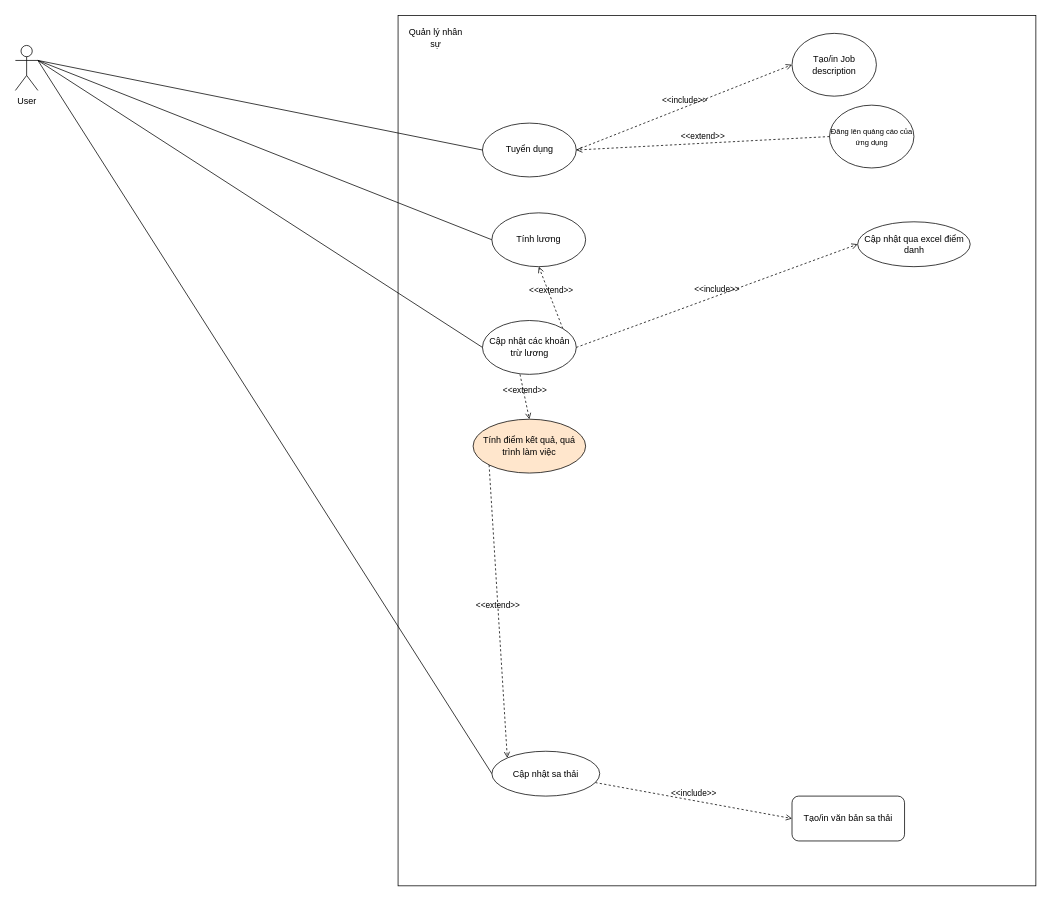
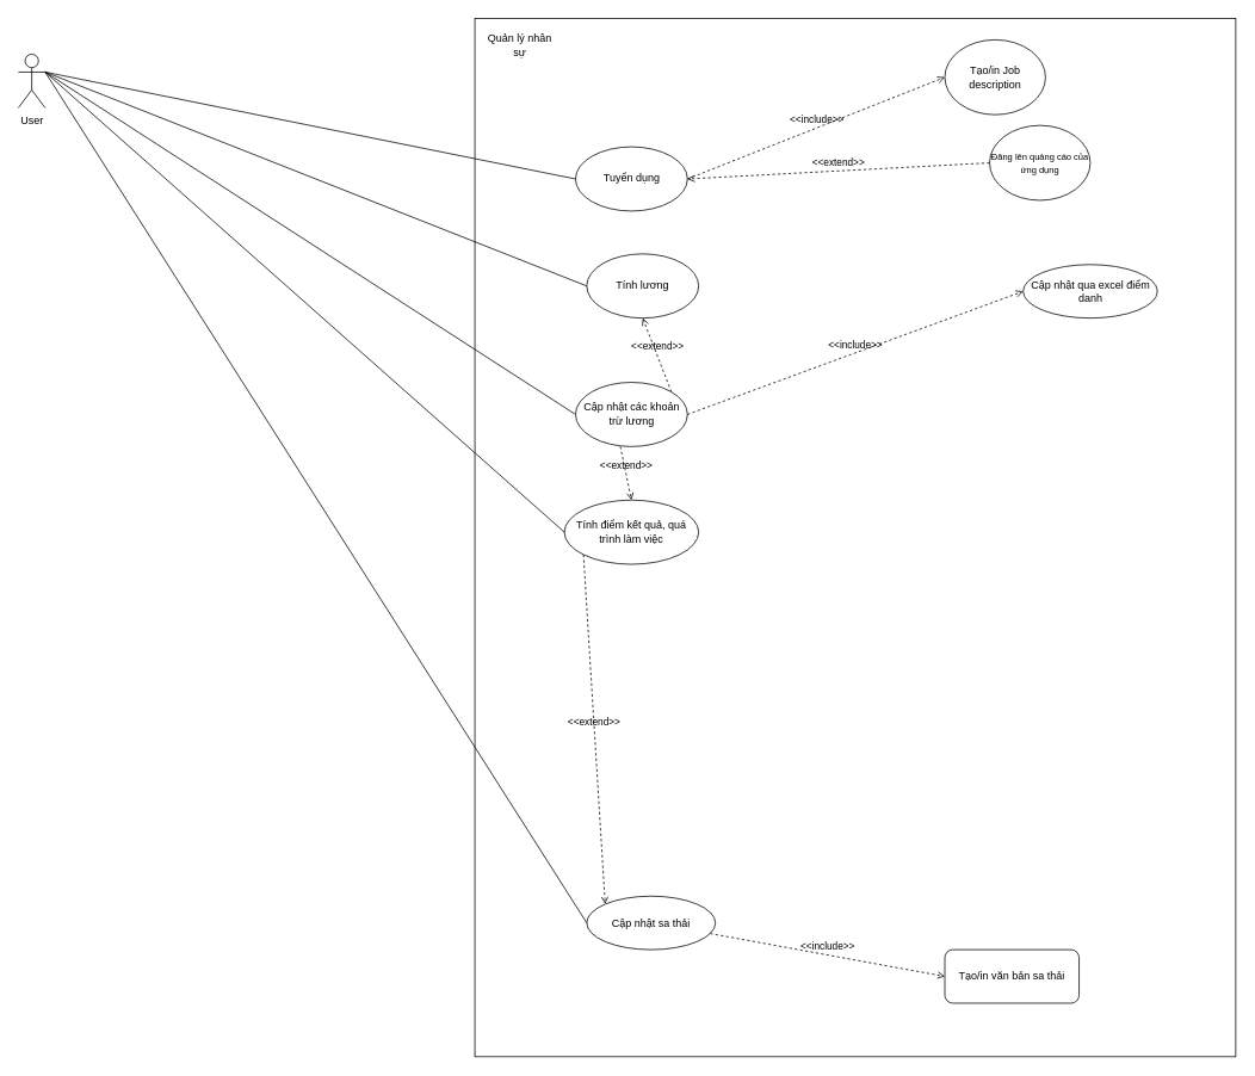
  <mxCell id="0" />
  <mxCell id="1" parent="0" />
  <mxCell id="2" value="User" style="shape=umlActor;verticalLabelPosition=bottom;verticalAlign=top;html=1;outlineConnect=0;" parent="1" vertex="1"><mxGeometry x="20" width="30" height="60" as="geometry" y="60" /></mxCell>
  <mxCell id="3" value="Tuyển dụng" style="ellipse;whiteSpace=wrap;html=1;" parent="1" vertex="1"><mxGeometry x="620" y="150" width="100" height="60" as="geometry" /></mxCell>
  <mxCell id="4" value="&lt;font style=&quot;font-size: 10px&quot;&gt;Đăng lên quảng cáo của ứng dụng&lt;/font&gt;" style="ellipse;whiteSpace=wrap;html=1;" parent="1" vertex="1"><mxGeometry x="990" y="130" width="90" height="70" as="geometry" /></mxCell>
  <mxCell id="5" value="Tạo/in Job description" style="ellipse;whiteSpace=wrap;html=1;" parent="1" vertex="1"><mxGeometry x="950" y="50" width="90" height="70" as="geometry" /></mxCell>
  <mxCell id="6" value="&amp;lt;&amp;lt;include&amp;gt;&amp;gt;" style="html=1;verticalAlign=bottom;labelBackgroundColor=none;endArrow=open;endFill=0;dashed=1;rounded=0;exitX=1;exitY=0.5;exitDx=0;exitDy=0;entryX=0;entryY=0.5;entryDx=0;entryDy=0;" parent="1" source="3" target="5" edge="1"><mxGeometry width="160" relative="1" as="geometry"><mxPoint x="890" y="470" as="sourcePoint" /><mxPoint x="1050" y="470" as="targetPoint" /></mxGeometry></mxCell>
  <mxCell id="7" value="&amp;lt;&amp;lt;include&amp;gt;&amp;gt;" style="html=1;verticalAlign=bottom;labelBackgroundColor=none;endArrow=open;endFill=0;dashed=1;rounded=0;exitX=1;exitY=0.5;exitDx=0;exitDy=0;entryX=0;entryY=0.5;entryDx=0;entryDy=0;" parent="1" source="3" target="4" edge="1"><mxGeometry width="160" relative="1" as="geometry"><mxPoint x="790" y="220" as="sourcePoint" /><mxPoint x="920" y="165" as="targetPoint" /></mxGeometry></mxCell>
  <mxCell id="8" value="Tính lương" style="ellipse;whiteSpace=wrap;html=1;" parent="1" vertex="1"><mxGeometry x="630" y="250" width="100" height="60" as="geometry" /></mxCell>
  <mxCell id="9" value="Cập nhật các khoản trừ lương" style="ellipse;whiteSpace=wrap;html=1;" parent="1" vertex="1"><mxGeometry x="620" y="370" width="100" height="60" as="geometry" /></mxCell>
  <mxCell id="10" value="Cập nhật qua excel điểm danh" style="ellipse;whiteSpace=wrap;html=1;" parent="1" vertex="1"><mxGeometry x="1020" y="260" width="120" height="50" as="geometry" /></mxCell>
  <mxCell id="11" value="Cập nhật các khoản trừ lương khác" style="ellipse;whiteSpace=wrap;html=1;" parent="1" vertex="1"><mxGeometry x="1060" y="365" width="120" height="50" as="geometry" /></mxCell>
  <mxCell id="12" value="&amp;lt;&amp;lt;include&amp;gt;&amp;gt;" style="html=1;verticalAlign=bottom;labelBackgroundColor=none;endArrow=open;endFill=0;dashed=1;rounded=0;exitX=1;exitY=0.5;exitDx=0;exitDy=0;entryX=0;entryY=0.5;entryDx=0;entryDy=0;" parent="1" source="9" target="10" edge="1"><mxGeometry width="160" relative="1" as="geometry"><mxPoint x="890" y="450" as="sourcePoint" /><mxPoint x="1050" y="450" as="targetPoint" /></mxGeometry></mxCell>
  <mxCell id="13" value="&amp;lt;&amp;lt;include&amp;gt;&amp;gt;" style="html=1;verticalAlign=bottom;labelBackgroundColor=none;endArrow=open;endFill=0;dashed=1;rounded=0;exitX=1;exitY=0.5;exitDx=0;exitDy=0;entryX=0;entryY=0.5;entryDx=0;entryDy=0;" parent="1" source="9" target="11" edge="1"><mxGeometry width="160" relative="1" as="geometry"><mxPoint x="730" y="400" as="sourcePoint" /><mxPoint x="930" y="325" as="targetPoint" /></mxGeometry></mxCell>
  <mxCell id="14" value="&amp;lt;&amp;lt;extend&amp;gt;&amp;gt;" style="html=1;verticalAlign=bottom;labelBackgroundColor=none;endArrow=open;endFill=0;dashed=1;rounded=0;exitX=1;exitY=0;exitDx=0;exitDy=0;entryX=0.5;entryY=1;entryDx=0;entryDy=0;" parent="1" source="9" target="8" edge="1"><mxGeometry width="160" relative="1" as="geometry"><mxPoint x="890" y="450" as="sourcePoint" /><mxPoint x="1050" y="450" as="targetPoint" /></mxGeometry></mxCell>
  <mxCell id="15" value="&amp;lt;&amp;lt;extend&amp;gt;&amp;gt;" style="html=1;verticalAlign=bottom;labelBackgroundColor=none;endArrow=open;endFill=0;dashed=1;rounded=0;exitX=0.4;exitY=1;exitDx=0;exitDy=0;entryX=0.5;entryY=0;entryDx=0;entryDy=0;exitPerimeter=0;" parent="1" source="9" target="29" edge="1"><mxGeometry width="160" relative="1" as="geometry"><mxPoint x="740" y="540" as="sourcePoint" /><mxPoint x="702.426" y="628.787" as="targetPoint" /></mxGeometry></mxCell>
  <mxCell id="16" value="Cập nhật sa thải" style="ellipse;whiteSpace=wrap;html=1;" parent="1" vertex="1"><mxGeometry x="630" y="850" width="115" height="50" as="geometry" /></mxCell>
  <mxCell id="17" value="&amp;lt;&amp;lt;extend&amp;gt;&amp;gt;" style="html=1;verticalAlign=bottom;labelBackgroundColor=none;endArrow=open;endFill=0;dashed=1;rounded=0;entryX=0;entryY=0;entryDx=0;entryDy=0;exitX=0;exitY=1;exitDx=0;exitDy=0;" parent="1" source="29" target="16" edge="1"><mxGeometry width="160" relative="1" as="geometry"><mxPoint x="627.574" y="571.213" as="sourcePoint" /><mxPoint x="721.364" y="758.649" as="targetPoint" /></mxGeometry></mxCell>
  <mxCell id="18" value="Quản lý nhân sự" style="text;html=1;strokeColor=none;fillColor=none;align=center;verticalAlign=middle;whiteSpace=wrap;rounded=0;" parent="1" vertex="1"><mxGeometry x="540" y="40" width="60" height="30" as="geometry" /></mxCell>
  <mxCell id="19" value="Quản lý nhân sự" style="text;html=1;strokeColor=none;fillColor=none;align=center;verticalAlign=middle;whiteSpace=wrap;rounded=0;" parent="1" vertex="1"><mxGeometry x="540" y="40" width="60" height="30" as="geometry" /></mxCell>
  <mxCell id="20" value="Tuyển dụng" style="ellipse;whiteSpace=wrap;html=1;" parent="1" vertex="1"><mxGeometry x="620" y="150" width="100" height="60" as="geometry" /></mxCell>
  <mxCell id="21" value="&amp;lt;&amp;lt;include&amp;gt;&amp;gt;" style="html=1;verticalAlign=bottom;labelBackgroundColor=none;endArrow=open;endFill=0;dashed=1;rounded=0;exitX=1;exitY=0.5;exitDx=0;exitDy=0;entryX=0;entryY=0.5;entryDx=0;entryDy=0;" parent="1" source="20" target="22" edge="1"><mxGeometry width="160" relative="1" as="geometry"><mxPoint x="890" y="470" as="sourcePoint" /><mxPoint x="1050" y="470" as="targetPoint" /></mxGeometry></mxCell>
  <mxCell id="22" value="Tạo/in Job description" style="ellipse;whiteSpace=wrap;html=1;" parent="1" vertex="1"><mxGeometry x="950" y="50" width="90" height="70" as="geometry" /></mxCell>
  <mxCell id="23" value="&lt;font style=&quot;font-size: 10px&quot;&gt;Đăng lên quảng cáo của ứng dụng&lt;/font&gt;" style="ellipse;whiteSpace=wrap;html=1;" parent="1" vertex="1"><mxGeometry x="990" y="130" width="90" height="70" as="geometry" /></mxCell>
  <mxCell id="24" value="&amp;lt;&amp;lt;include&amp;gt;&amp;gt;" style="html=1;verticalAlign=bottom;labelBackgroundColor=none;endArrow=open;endFill=0;dashed=1;rounded=0;exitX=1;exitY=0.5;exitDx=0;exitDy=0;entryX=0;entryY=0.5;entryDx=0;entryDy=0;" parent="1" source="20" target="23" edge="1"><mxGeometry width="160" relative="1" as="geometry"><mxPoint x="790" y="220" as="sourcePoint" /><mxPoint x="920" y="165" as="targetPoint" /></mxGeometry></mxCell>
  <mxCell id="25" value="Quản lý nhân sự" style="text;html=1;strokeColor=none;fillColor=none;align=center;verticalAlign=middle;whiteSpace=wrap;rounded=0;" parent="1" vertex="1"><mxGeometry x="540" y="40" width="60" height="30" as="geometry" /></mxCell>
  <mxCell id="26" value="Tuyển dụng" style="ellipse;whiteSpace=wrap;html=1;" parent="1" vertex="1"><mxGeometry x="620" y="150" width="100" height="60" as="geometry" /></mxCell>
  <mxCell id="27" value="" style="group" parent="1" vertex="1" connectable="0"><mxGeometry x="530" y="20" width="850" height="1160" as="geometry" /></mxCell>
  <mxCell id="28" value="" style="rounded=0;whiteSpace=wrap;html=1;" parent="27" vertex="1"><mxGeometry width="850" height="1160" as="geometry" /></mxCell>
- <mxCell id="29" value="Tính điểm kết quả, quá trình làm việc" style="ellipse;whiteSpace=wrap;html=1;fillColor=#ffe6cc;" parent="27" vertex="1"><mxGeometry x="100" y="538.144" width="150" height="71.753" as="geometry" /></mxCell>
+ <mxCell id="29" value="Tính điểm kết quả, quá trình làm việc" style="ellipse;whiteSpace=wrap;html=1;" parent="27" vertex="1"><mxGeometry x="100" y="538.144" width="150" height="71.753" as="geometry" /></mxCell>
  <mxCell id="30" value="Tạo/in văn bản sa thải" style="whiteSpace=wrap;html=1;rounded=1;" parent="27" vertex="1"><mxGeometry x="525" y="1040.412" width="150" height="59.794" as="geometry" /></mxCell>
  <mxCell id="31" value="&amp;lt;&amp;lt;include&amp;gt;&amp;gt;" style="html=1;verticalAlign=bottom;labelBackgroundColor=none;endArrow=open;endFill=0;dashed=1;rounded=0;entryX=0;entryY=0.5;entryDx=0;entryDy=0;" parent="27" source="44" target="30" edge="1"><mxGeometry width="160" relative="1" as="geometry"><mxPoint x="281.25" y="1022.474" as="sourcePoint" /><mxPoint x="537.5" y="974.639" as="targetPoint" /></mxGeometry></mxCell>
  <mxCell id="32" value="Tính lương" style="ellipse;whiteSpace=wrap;html=1;" parent="27" vertex="1"><mxGeometry x="125" y="263.093" width="125" height="71.753" as="geometry" /></mxCell>
  <mxCell id="33" value="&amp;lt;&amp;lt;extend&amp;gt;&amp;gt;" style="html=1;verticalAlign=bottom;labelBackgroundColor=none;endArrow=open;endFill=0;dashed=1;rounded=0;exitX=1;exitY=0;exitDx=0;exitDy=0;entryX=0.5;entryY=1;entryDx=0;entryDy=0;" parent="27" source="35" target="32" edge="1"><mxGeometry width="160" relative="1" as="geometry"><mxPoint x="450" y="502.268" as="sourcePoint" /><mxPoint x="650" y="502.268" as="targetPoint" /></mxGeometry></mxCell>
  <mxCell id="34" value="Cập nhật qua excel điểm danh" style="ellipse;whiteSpace=wrap;html=1;" parent="27" vertex="1"><mxGeometry x="612.5" y="275.052" width="150" height="59.794" as="geometry" /></mxCell>
  <mxCell id="35" value="Cập nhật các khoản trừ lương" style="ellipse;whiteSpace=wrap;html=1;" parent="27" vertex="1"><mxGeometry x="112.5" y="406.598" width="125" height="71.753" as="geometry" /></mxCell>
  <mxCell id="36" value="&amp;lt;&amp;lt;include&amp;gt;&amp;gt;" style="html=1;verticalAlign=bottom;labelBackgroundColor=none;endArrow=open;endFill=0;dashed=1;rounded=0;exitX=1;exitY=0.5;exitDx=0;exitDy=0;entryX=0;entryY=0.5;entryDx=0;entryDy=0;" parent="27" source="35" target="34" edge="1"><mxGeometry width="160" relative="1" as="geometry"><mxPoint x="450" y="502.268" as="sourcePoint" /><mxPoint x="650" y="502.268" as="targetPoint" /></mxGeometry></mxCell>
  <mxCell id="37" value="&amp;lt;&amp;lt;extend&amp;gt;&amp;gt;" style="html=1;verticalAlign=bottom;labelBackgroundColor=none;endArrow=open;endFill=0;dashed=1;rounded=0;exitX=0.4;exitY=1;exitDx=0;exitDy=0;exitPerimeter=0;entryX=0.5;entryY=0;entryDx=0;entryDy=0;" parent="27" source="35" target="29" edge="1"><mxGeometry width="160" relative="1" as="geometry"><mxPoint x="262.5" y="609.897" as="sourcePoint" /><mxPoint x="162.5" y="574.021" as="targetPoint" /></mxGeometry></mxCell>
  <mxCell id="38" value="Quản lý nhân sự" style="text;html=1;strokeColor=none;fillColor=none;align=center;verticalAlign=middle;whiteSpace=wrap;rounded=0;" parent="27" vertex="1"><mxGeometry x="12.5" y="11.959" width="75" height="35.876" as="geometry" /></mxCell>
  <mxCell id="39" value="Tuyển dụng" style="ellipse;whiteSpace=wrap;html=1;" parent="27" vertex="1"><mxGeometry x="112.5" y="143.505" width="125" height="71.753" as="geometry" /></mxCell>
  <mxCell id="40" value="&amp;lt;&amp;lt;include&amp;gt;&amp;gt;" style="html=1;verticalAlign=bottom;labelBackgroundColor=none;endArrow=open;endFill=0;dashed=1;rounded=0;exitX=1;exitY=0.5;exitDx=0;exitDy=0;entryX=0;entryY=0.5;entryDx=0;entryDy=0;" parent="27" target="41" edge="1"><mxGeometry width="160" relative="1" as="geometry"><mxPoint x="237.5" y="179.381" as="sourcePoint" /><mxPoint x="650" y="526.186" as="targetPoint" /></mxGeometry></mxCell>
  <mxCell id="41" value="Tạo/in Job description" style="ellipse;whiteSpace=wrap;html=1;" parent="27" vertex="1"><mxGeometry x="525" y="23.918" width="112.5" height="83.711" as="geometry" /></mxCell>
  <mxCell id="42" value="&lt;font style=&quot;font-size: 10px&quot;&gt;Đăng lên quảng cáo của ứng dụng&lt;/font&gt;" style="ellipse;whiteSpace=wrap;html=1;" parent="27" vertex="1"><mxGeometry x="575" y="119.588" width="112.5" height="83.711" as="geometry" /></mxCell>
  <mxCell id="43" value="&amp;lt;&amp;lt;extend&amp;gt;&amp;gt;" style="html=1;verticalAlign=bottom;labelBackgroundColor=none;endArrow=open;endFill=0;dashed=1;rounded=0;entryX=0;entryY=0;entryDx=0;entryDy=0;exitX=0;exitY=1;exitDx=0;exitDy=0;" parent="27" source="29" target="44" edge="1"><mxGeometry width="160" relative="1" as="geometry"><mxPoint x="109.467" y="635.265" as="sourcePoint" /><mxPoint x="239.205" y="871.374" as="targetPoint" /></mxGeometry></mxCell>
  <mxCell id="44" value="Cập nhật sa thải" style="ellipse;whiteSpace=wrap;html=1;" parent="27" vertex="1"><mxGeometry x="125" y="980.619" width="143.75" height="59.794" as="geometry" /></mxCell>
  <mxCell id="45" value="&amp;lt;&amp;lt;extend&amp;gt;&amp;gt;" style="html=1;verticalAlign=bottom;labelBackgroundColor=none;endArrow=open;endFill=0;dashed=1;rounded=0;entryX=1;entryY=0.5;entryDx=0;entryDy=0;exitX=0;exitY=0.5;exitDx=0;exitDy=0;" edge="1" parent="27" source="42" target="39"><mxGeometry width="160" relative="1" as="geometry"><mxPoint x="360" y="250" as="sourcePoint" /><mxPoint x="520" y="250" as="targetPoint" /></mxGeometry></mxCell>
  <mxCell id="46" value="" style="endArrow=none;html=1;rounded=0;entryX=0;entryY=0.5;entryDx=0;entryDy=0;exitX=1;exitY=0.333;exitDx=0;exitDy=0;exitPerimeter=0;" parent="1" source="2" target="39" edge="1"><mxGeometry width="50" height="50" relative="1" as="geometry"><mxPoint x="0" y="910" as="sourcePoint" /><mxPoint x="250" y="920" as="targetPoint" /></mxGeometry></mxCell>
  <mxCell id="47" value="" style="endArrow=none;html=1;rounded=0;entryX=0;entryY=0.5;entryDx=0;entryDy=0;exitX=1;exitY=0.333;exitDx=0;exitDy=0;exitPerimeter=0;" parent="1" source="2" target="32" edge="1"><mxGeometry width="50" height="50" relative="1" as="geometry"><mxPoint x="350" y="270" as="sourcePoint" /><mxPoint x="630" y="190" as="targetPoint" /></mxGeometry></mxCell>
  <mxCell id="48" value="" style="endArrow=none;html=1;rounded=0;entryX=0;entryY=0.5;entryDx=0;entryDy=0;exitX=1;exitY=0.333;exitDx=0;exitDy=0;exitPerimeter=0;" parent="1" source="2" target="35" edge="1"><mxGeometry width="50" height="50" relative="1" as="geometry"><mxPoint y="130" as="sourcePoint" x="270" /><mxPoint x="640" y="200" as="targetPoint" /></mxGeometry></mxCell>
+ <mxCell id="49" value="" style="endArrow=none;html=1;rounded=0;entryX=0;entryY=0.5;entryDx=0;entryDy=0;exitX=1;exitY=0.333;exitDx=0;exitDy=0;exitPerimeter=0;" parent="1" source="2" target="29" edge="1"><mxGeometry width="50" height="50" relative="1" as="geometry"><mxPoint x="280" y="140" as="sourcePoint" /><mxPoint x="650" y="210" as="targetPoint" /></mxGeometry></mxCell>
  <mxCell id="50" value="" style="endArrow=none;html=1;rounded=0;entryX=0;entryY=0.5;entryDx=0;entryDy=0;exitX=1;exitY=0.333;exitDx=0;exitDy=0;exitPerimeter=0;" parent="1" source="2" target="44" edge="1"><mxGeometry width="50" height="50" relative="1" as="geometry"><mxPoint x="310" y="170" as="sourcePoint" /><mxPoint x="680" y="240" as="targetPoint" /></mxGeometry></mxCell>
